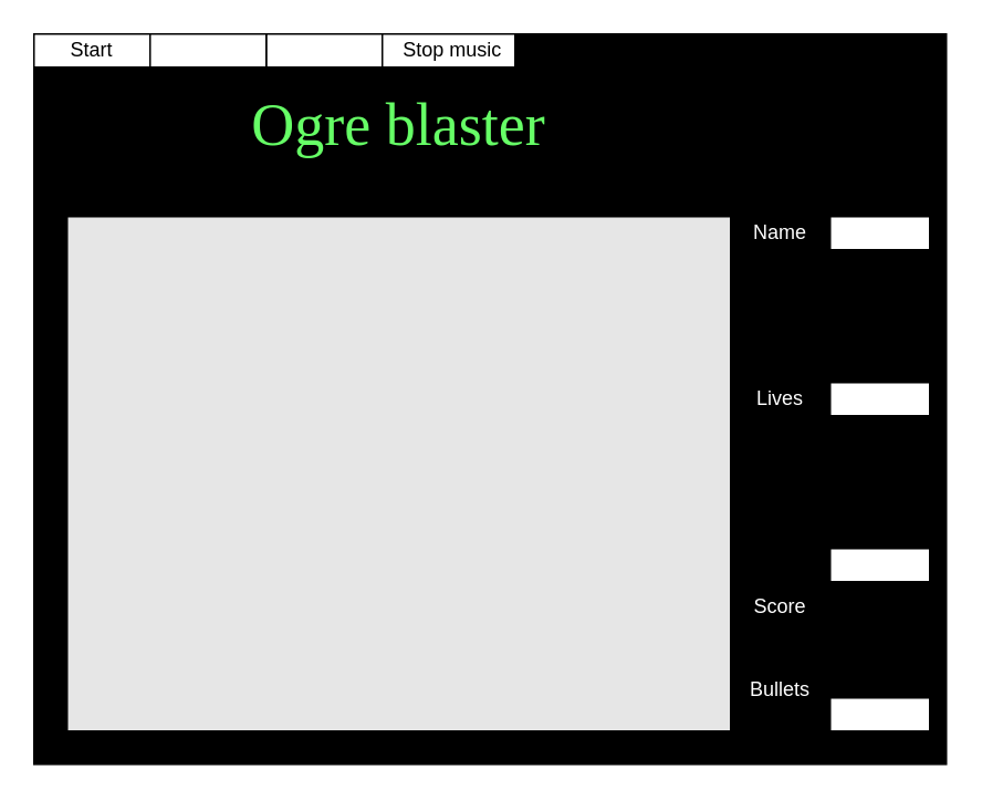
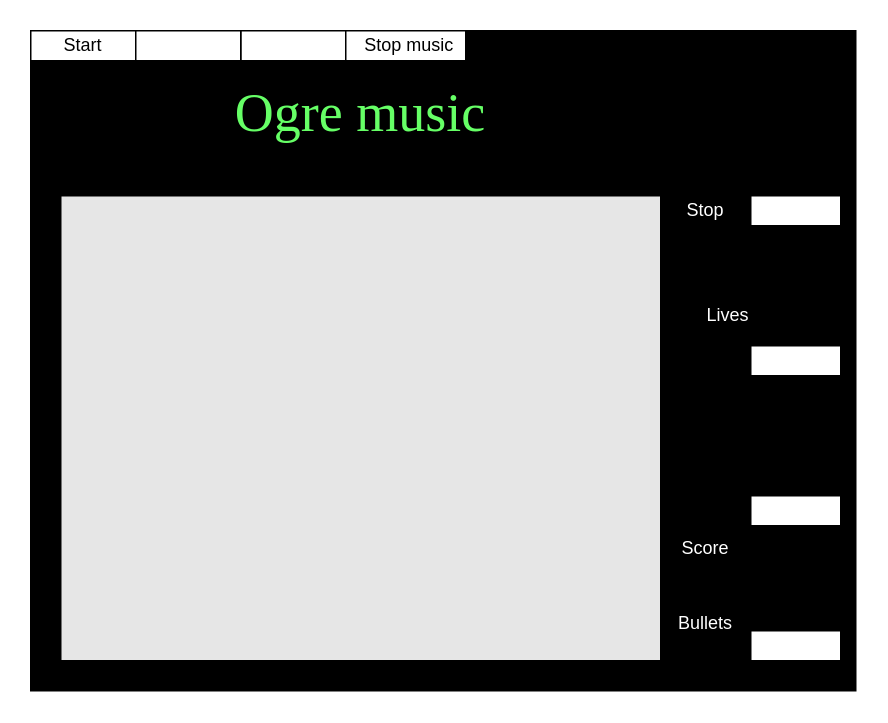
  <mxCell id="0" />
  <mxCell id="1" parent="0" />
  <mxCell id="2" value="" style="rounded=0;whiteSpace=wrap;html=1;fillColor=#000000;" parent="1" vertex="1"><mxGeometry x="20" y="20" width="550" height="440" as="geometry" /></mxCell>
  <mxCell id="3" value="" style="rounded=0;whiteSpace=wrap;html=1;fillColor=#E6E6E6;" parent="1" vertex="1"><mxGeometry x="40" y="130" width="400" height="310" as="geometry" /></mxCell>
  <mxCell id="4" value="" style="rounded=0;whiteSpace=wrap;html=1;" parent="1" vertex="1"><mxGeometry x="500" y="130" width="60" height="20" as="geometry" /></mxCell>
- <mxCell id="5" value="&lt;p&gt;&lt;font style=&quot;font-size: 36px&quot; color=&quot;#66ff66&quot;&gt;Ogre blaster&lt;/font&gt;&lt;/p&gt;" style="text;html=1;strokeColor=none;fillColor=none;align=center;verticalAlign=middle;whiteSpace=wrap;rounded=0;fontFamily=Verdana;" parent="1" vertex="1"><mxGeometry x="40" y="20" width="400" height="110" as="geometry" /></mxCell>
- <mxCell id="6" value="&lt;font color=&quot;#ffffff&quot;&gt;Name&lt;/font&gt;" style="text;html=1;strokeColor=none;fillColor=none;align=center;verticalAlign=middle;whiteSpace=wrap;rounded=0;" parent="1" vertex="1"><mxGeometry x="450" y="130" width="40" height="20" as="geometry" /></mxCell>
- <mxCell id="7" value="&lt;font color=&quot;#ffffff&quot;&gt;Lives&lt;/font&gt;" style="text;html=1;strokeColor=none;fillColor=none;align=center;verticalAlign=middle;whiteSpace=wrap;rounded=0;" parent="1" vertex="1"><mxGeometry x="450" y="230" width="40" height="20" as="geometry" /></mxCell>
+ <mxCell id="5" value="&lt;p&gt;&lt;font style=&quot;font-size: 36px&quot; color=&quot;#66ff66&quot;&gt;Ogre music&lt;/font&gt;&lt;/p&gt;" style="text;html=1;strokeColor=none;fillColor=none;align=center;verticalAlign=middle;whiteSpace=wrap;rounded=0;fontFamily=Verdana;" parent="1" vertex="1"><mxGeometry x="40" y="20" width="400" height="110" as="geometry" /></mxCell>
+ <mxCell id="6" value="&lt;font color=&quot;#ffffff&quot;&gt;Stop&lt;/font&gt;" style="text;html=1;strokeColor=none;fillColor=none;align=center;verticalAlign=middle;whiteSpace=wrap;rounded=0;" parent="1" vertex="1"><mxGeometry x="450" y="130" width="40" height="20" as="geometry" /></mxCell>
+ <mxCell id="7" value="&lt;font color=&quot;#ffffff&quot;&gt;Lives&lt;/font&gt;" style="text;html=1;strokeColor=none;fillColor=none;align=center;verticalAlign=middle;whiteSpace=wrap;rounded=0;" parent="1" vertex="1"><mxGeometry x="465" y="200" width="40" height="20" as="geometry" /></mxCell>
  <mxCell id="8" value="" style="rounded=0;whiteSpace=wrap;html=1;" parent="1" vertex="1"><mxGeometry x="500" y="230" width="60" height="20" as="geometry" /></mxCell>
  <mxCell id="9" value="" style="rounded=0;whiteSpace=wrap;html=1;" parent="1" vertex="1"><mxGeometry x="500" y="330" width="60" height="20" as="geometry" /></mxCell>
  <mxCell id="10" value="&lt;font color=&quot;#ffffff&quot;&gt;Score&lt;/font&gt;" style="text;html=1;strokeColor=none;fillColor=none;align=center;verticalAlign=middle;whiteSpace=wrap;rounded=0;" parent="1" vertex="1"><mxGeometry x="450" y="355" width="40" height="20" as="geometry" /></mxCell>
  <mxCell id="11" value="&lt;font color=&quot;#ffffff&quot;&gt;Bullets&lt;/font&gt;" style="text;html=1;strokeColor=none;fillColor=none;align=center;verticalAlign=middle;whiteSpace=wrap;rounded=0;" parent="1" vertex="1"><mxGeometry x="450" y="405" width="40" height="20" as="geometry" /></mxCell>
  <mxCell id="12" value="" style="rounded=0;whiteSpace=wrap;html=1;" parent="1" vertex="1"><mxGeometry x="500" y="420" width="60" height="20" as="geometry" /></mxCell>
  <mxCell id="13" value="" style="rounded=0;whiteSpace=wrap;html=1;fillColor=#FFFFFF;" parent="1" vertex="1"><mxGeometry x="160" y="20" width="70" height="20" as="geometry" /></mxCell>
  <mxCell id="14" value="" style="rounded=0;whiteSpace=wrap;html=1;fillColor=#FFFFFF;" parent="1" vertex="1"><mxGeometry x="230" y="20" width="80" height="20" as="geometry" /></mxCell>
  <mxCell id="15" value="" style="rounded=0;whiteSpace=wrap;html=1;fillColor=#FFFFFF;" parent="1" vertex="1"><mxGeometry x="20" y="20" width="70" height="20" as="geometry" /></mxCell>
  <mxCell id="16" value="Start" style="text;html=1;strokeColor=none;fillColor=none;align=center;verticalAlign=middle;whiteSpace=wrap;rounded=0;" parent="1" vertex="1"><mxGeometry x="25" y="20" width="60" height="20" as="geometry" /></mxCell>
  <mxCell id="17" value="" style="rounded=0;whiteSpace=wrap;html=1;fillColor=#FFFFFF;" parent="1" vertex="1"><mxGeometry x="90" y="20" width="70" height="20" as="geometry" /></mxCell>
  <mxCell id="18" value="Stop music" style="text;html=1;strokeColor=none;fillColor=none;align=center;verticalAlign=middle;whiteSpace=wrap;rounded=0;" parent="1" vertex="1"><mxGeometry x="230" y="20" width="85" height="20" as="geometry" /></mxCell>
